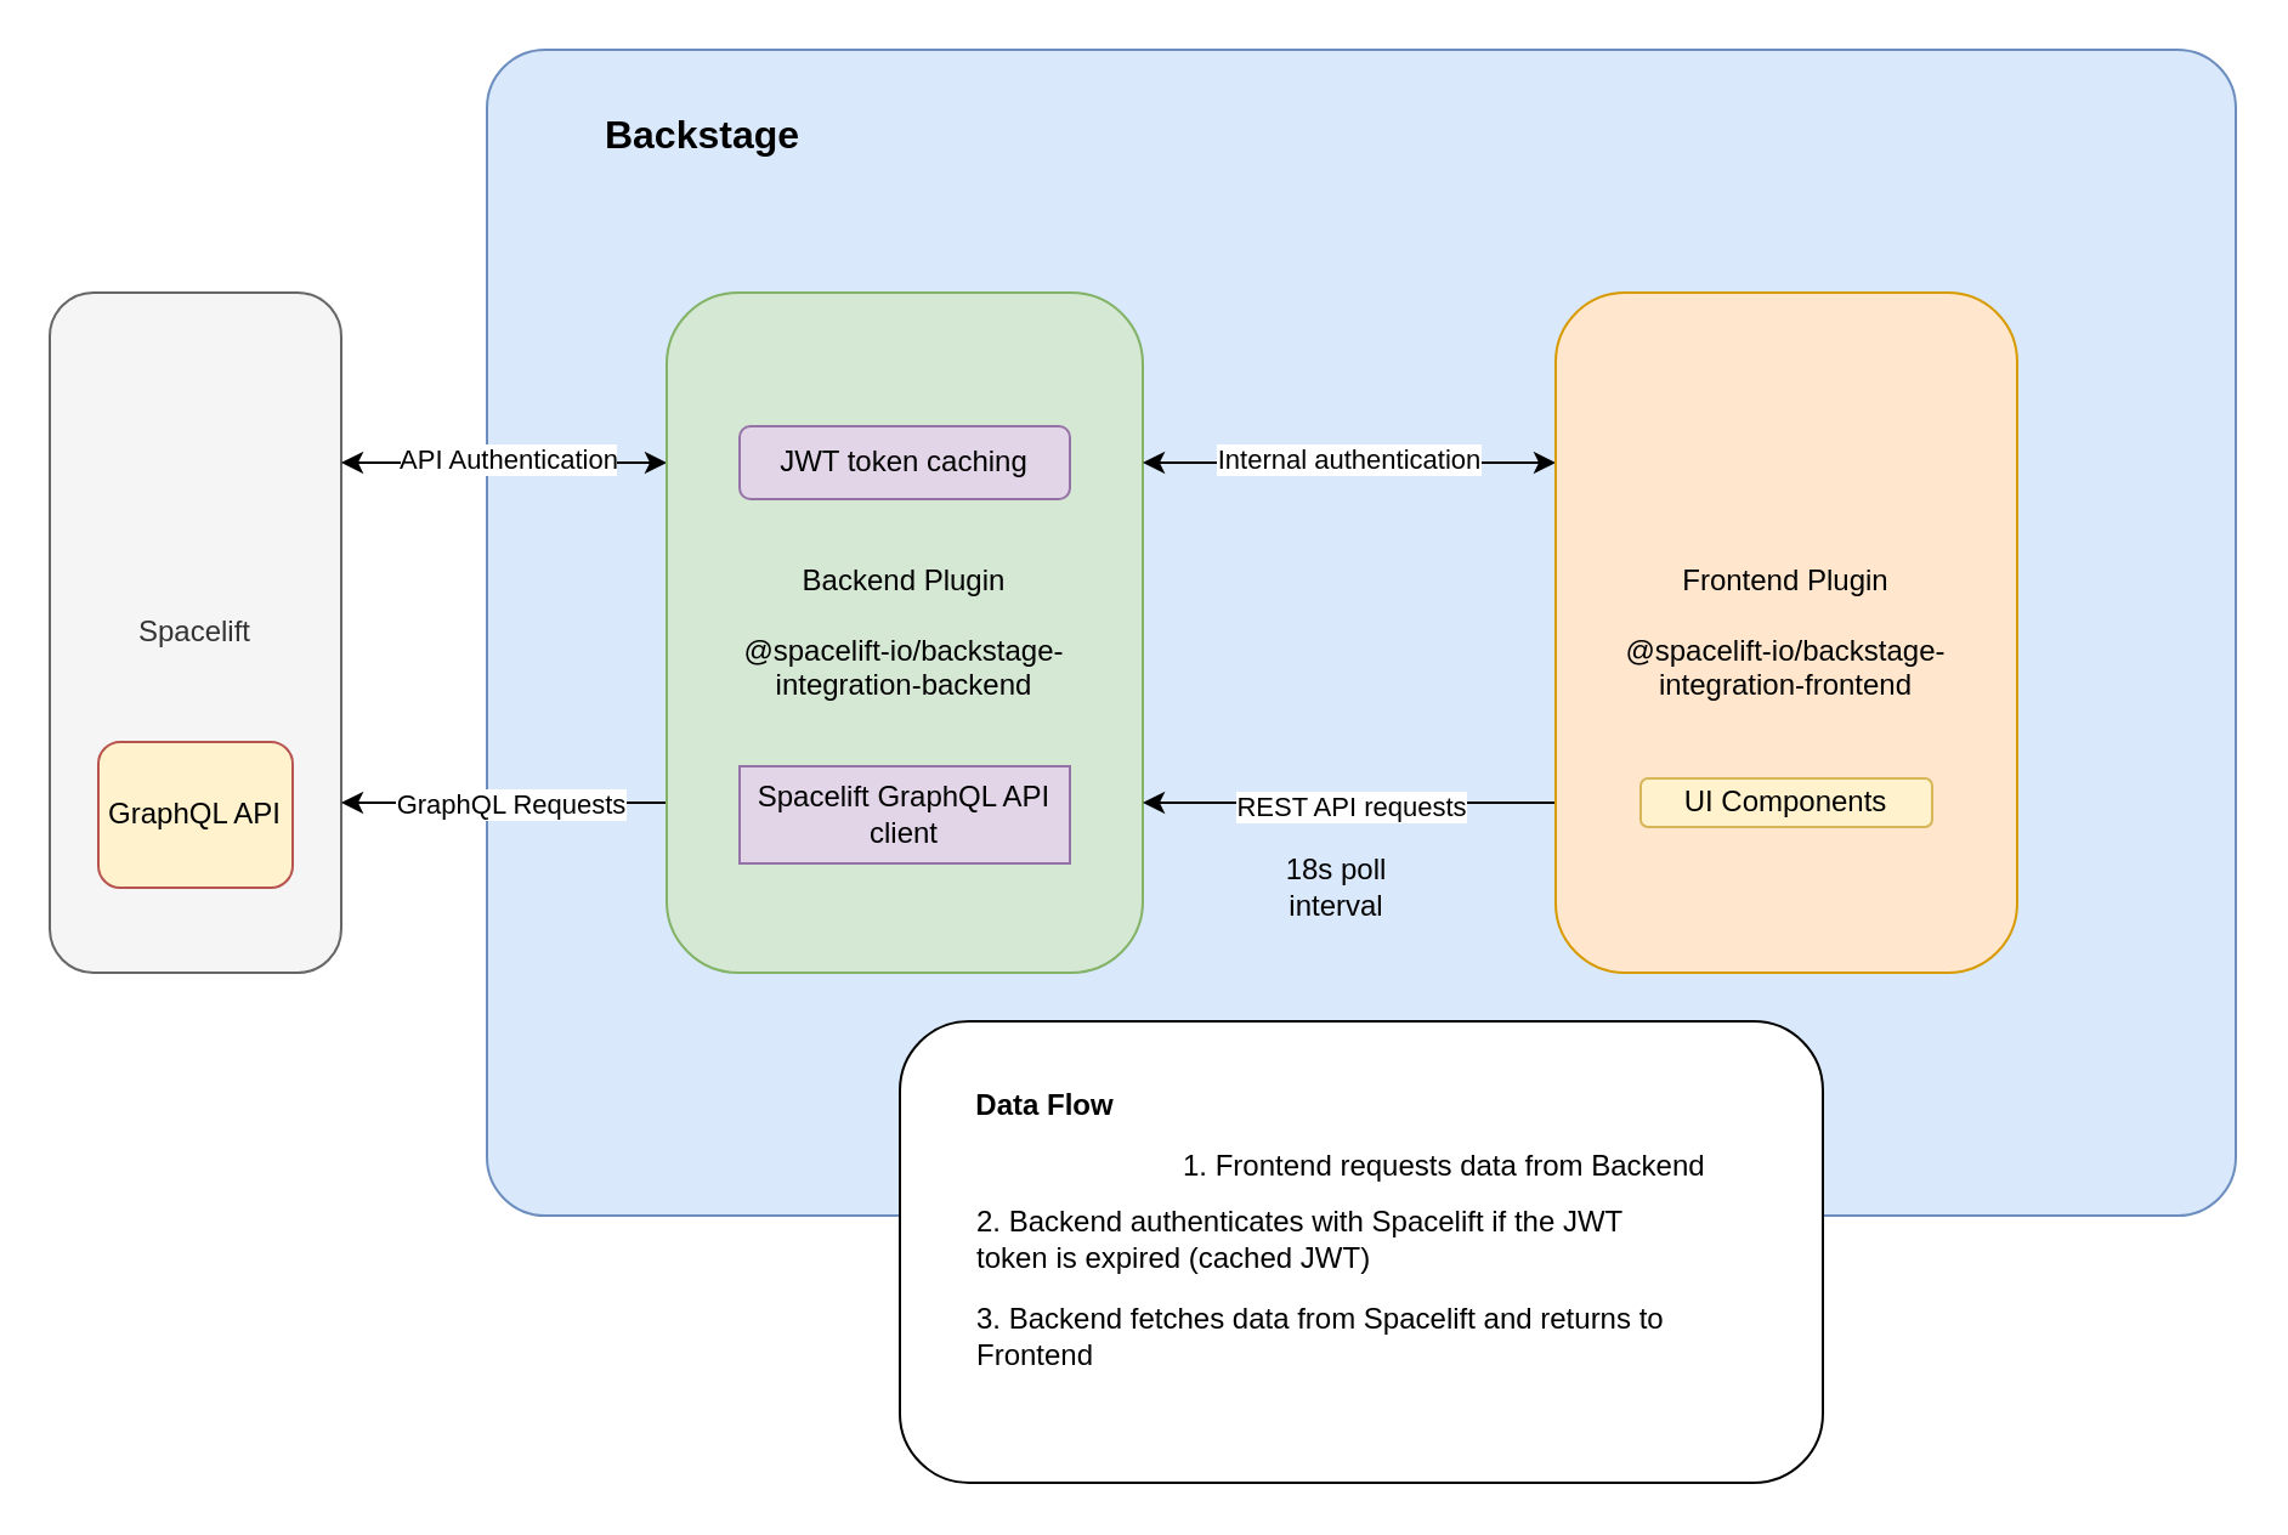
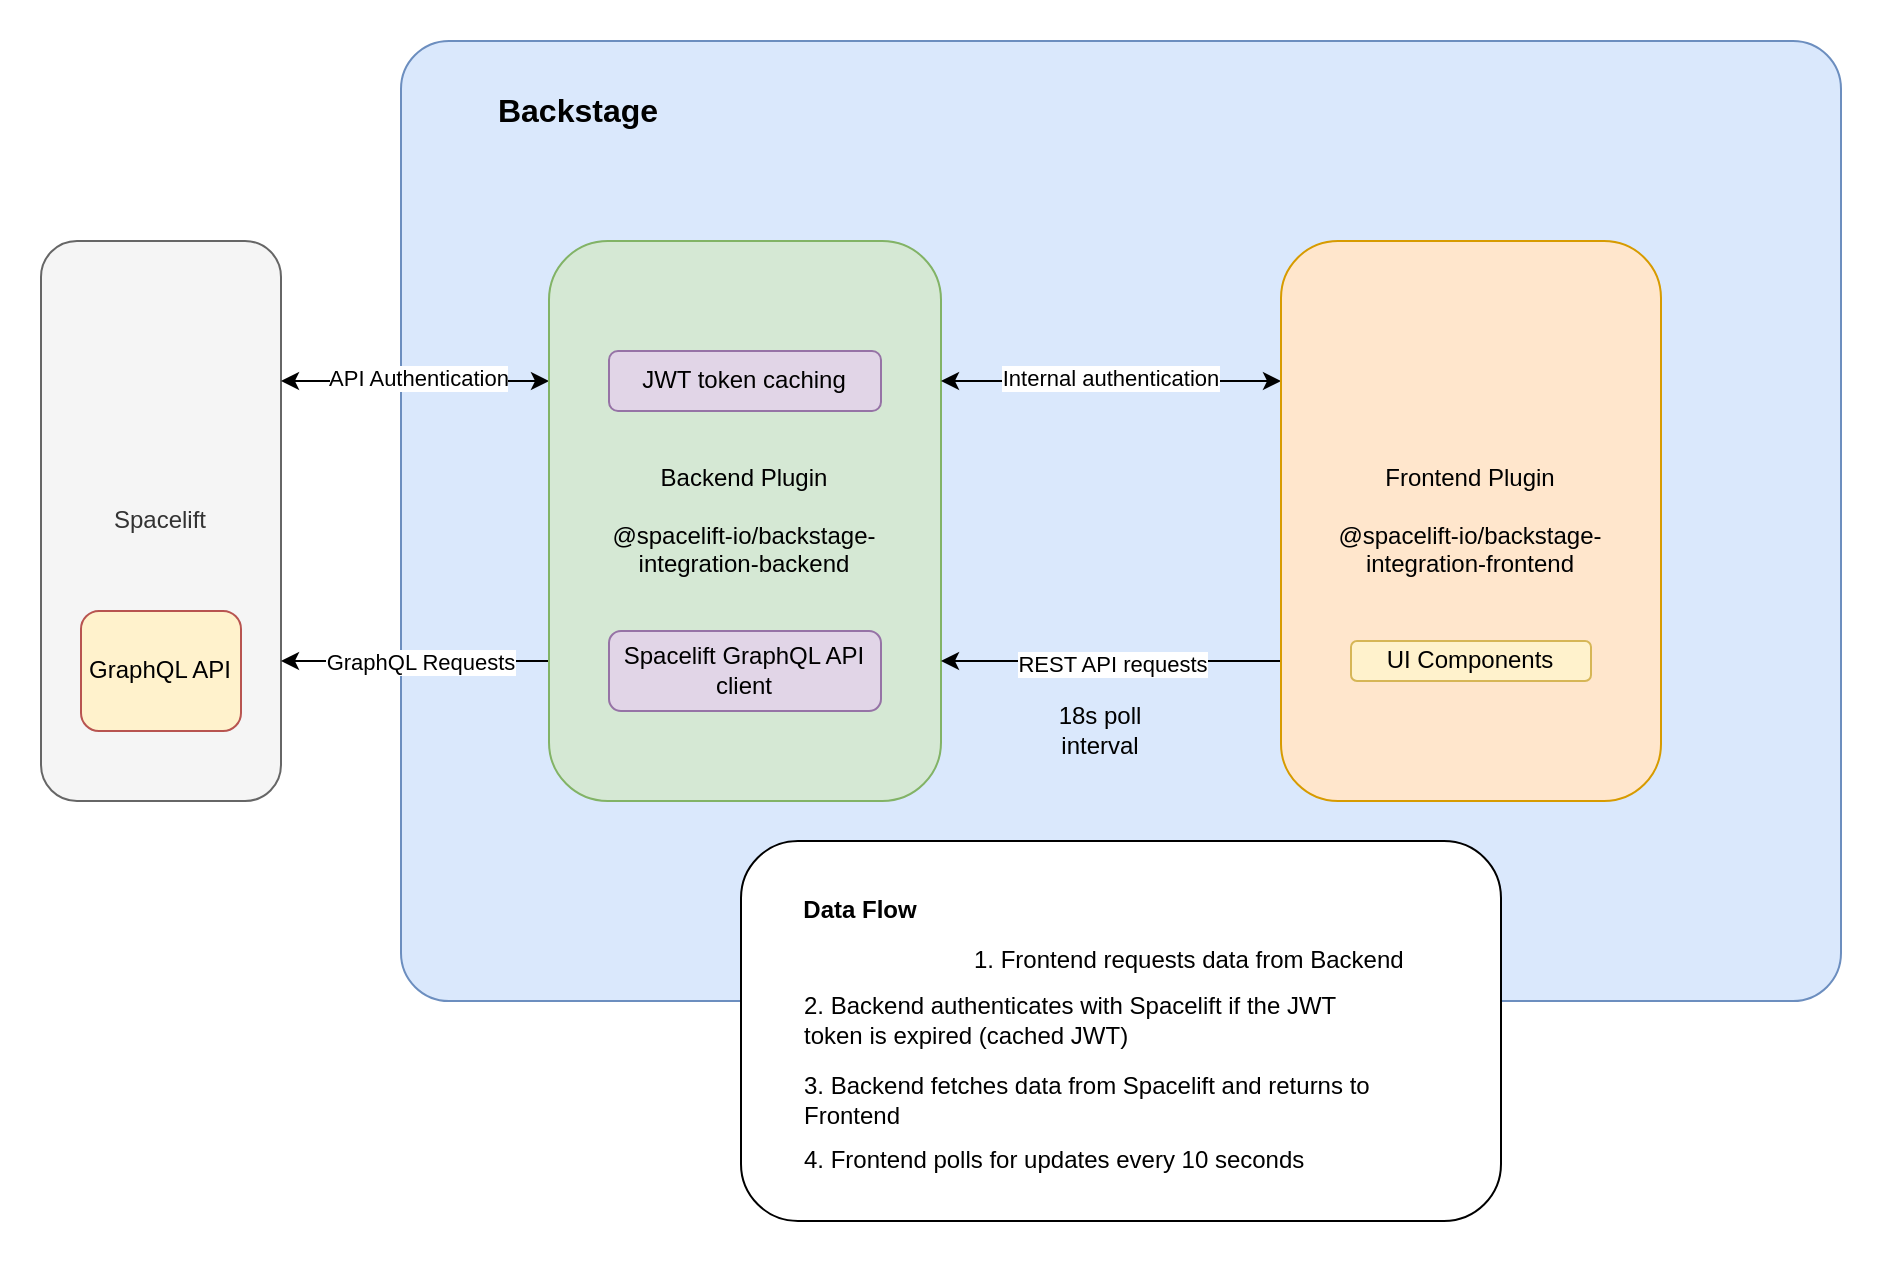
  <mxCell id="0" />
  <mxCell id="1" parent="0" />
  <mxCell id="2" value="Spacelift" style="rounded=1;whiteSpace=wrap;html=1;fillColor=#f5f5f5;strokeColor=#666666;fontColor=#333333;" parent="1" vertex="1"><mxGeometry x="20" y="120" width="120" height="280" as="geometry" /></mxCell>
  <mxCell id="3" value="" style="rounded=1;whiteSpace=wrap;html=1;arcSize=5;fillColor=#dae8fc;strokeColor=#6c8ebf;" parent="1" vertex="1"><mxGeometry x="200" y="20" width="720" height="480" as="geometry" /></mxCell>
  <mxCell id="4" style="edgeStyle=none;html=1;exitX=0;exitY=0.25;exitDx=0;exitDy=0;entryX=1;entryY=0.25;entryDx=0;entryDy=0;startArrow=classic;startFill=1;" parent="1" source="8" target="2" edge="1"><mxGeometry relative="1" as="geometry" /></mxCell>
  <mxCell id="5" value="API Authentication" style="edgeLabel;html=1;align=center;verticalAlign=middle;resizable=0;points=[];fontStyle=0" parent="4" vertex="1" connectable="0"><mxGeometry x="-0.015" y="-2" relative="1" as="geometry"><mxPoint as="offset" /></mxGeometry></mxCell>
  <mxCell id="6" style="edgeStyle=orthogonalEdgeStyle;rounded=0;html=1;exitX=0;exitY=0.75;exitDx=0;exitDy=0;entryX=1;entryY=0.75;entryDx=0;entryDy=0;fontStyle=0" parent="1" source="8" target="2" edge="1"><mxGeometry relative="1" as="geometry" /></mxCell>
  <mxCell id="7" value="GraphQL Requests" style="edgeLabel;html=1;align=center;verticalAlign=middle;resizable=0;points=[];fontStyle=0" parent="6" vertex="1" connectable="0"><mxGeometry x="-0.03" relative="1" as="geometry"><mxPoint as="offset" /></mxGeometry></mxCell>
  <mxCell id="8" value="Backend Plugin&lt;br&gt;&lt;br&gt;@spacelift-io/backstage-&lt;br&gt;integration-backend" style="rounded=1;whiteSpace=wrap;html=1;fillColor=#d5e8d4;strokeColor=#82b366;" parent="1" vertex="1"><mxGeometry x="274" y="120" width="196" height="280" as="geometry" /></mxCell>
  <mxCell id="9" style="html=1;exitX=0;exitY=0.25;exitDx=0;exitDy=0;entryX=1;entryY=0.25;entryDx=0;entryDy=0;startArrow=classic;startFill=1;rounded=0;" parent="1" source="13" target="8" edge="1"><mxGeometry relative="1" as="geometry" /></mxCell>
  <mxCell id="10" value="Internal authentication" style="edgeLabel;html=1;align=center;verticalAlign=middle;resizable=0;points=[];fontStyle=0" parent="9" vertex="1" connectable="0"><mxGeometry x="0.01" y="-2" relative="1" as="geometry"><mxPoint as="offset" /></mxGeometry></mxCell>
  <mxCell id="11" style="edgeStyle=orthogonalEdgeStyle;rounded=0;html=1;exitX=0;exitY=0.75;exitDx=0;exitDy=0;entryX=1;entryY=0.75;entryDx=0;entryDy=0;" parent="1" source="13" target="8" edge="1"><mxGeometry relative="1" as="geometry" /></mxCell>
  <mxCell id="12" value="REST API requests" style="edgeLabel;html=1;align=center;verticalAlign=middle;resizable=0;points=[];fontStyle=0" parent="11" vertex="1" connectable="0"><mxGeometry x="-0.0" y="1" relative="1" as="geometry"><mxPoint as="offset" /></mxGeometry></mxCell>
  <mxCell id="13" value="Frontend Plugin&#10;&#10;@spacelift-io/backstage-integration-frontend" style="rounded=1;whiteSpace=wrap;html=1;fillColor=#ffe6cc;strokeColor=#d79b00;" parent="1" vertex="1"><mxGeometry x="640" y="120" width="190" height="280" as="geometry" /></mxCell>
  <mxCell id="14" value="Backstage" style="text;html=1;align=center;verticalAlign=middle;whiteSpace=wrap;rounded=0;fontSize=16;fontStyle=1" parent="1" vertex="1"><mxGeometry x="214" y="40" width="150" height="30" as="geometry" /></mxCell>
  <mxCell id="15" value="JWT token caching" style="rounded=1;whiteSpace=wrap;html=1;fillColor=#e1d5e7;strokeColor=#9673a6;" parent="1" vertex="1"><mxGeometry x="304" y="175" width="136" height="30" as="geometry" /></mxCell>
- <mxCell id="16" value="Spacelift GraphQL API client" style="whiteSpace=wrap;html=1;fillColor=#e1d5e7;strokeColor=#9673a6;rounded=0;" parent="1" vertex="1"><mxGeometry x="304" y="315" width="136" height="40" as="geometry" /></mxCell>
+ <mxCell id="16" value="Spacelift GraphQL API client" style="rounded=1;whiteSpace=wrap;html=1;fillColor=#e1d5e7;strokeColor=#9673a6;" parent="1" vertex="1"><mxGeometry x="304" y="315" width="136" height="40" as="geometry" /></mxCell>
  <mxCell id="17" value="UI Components" style="rounded=1;whiteSpace=wrap;html=1;fillColor=#fff2cc;strokeColor=#d6b656;" parent="1" vertex="1"><mxGeometry x="675" y="320" width="120" height="20" as="geometry" /></mxCell>
  <mxCell id="18" value="GraphQL API" style="rounded=1;whiteSpace=wrap;html=1;fillColor=#fff2cc;strokeColor=#b85450;" parent="1" vertex="1"><mxGeometry x="40" y="305" width="80" height="60" as="geometry" /></mxCell>
  <mxCell id="19" value="" style="rounded=1;whiteSpace=wrap;html=1;" vertex="1" parent="1"><mxGeometry x="370" y="420" width="380" height="190" as="geometry" /></mxCell>
  <mxCell id="20" value="Data Flow" style="text;html=1;align=center;verticalAlign=middle;whiteSpace=wrap;rounded=0;fontStyle=1" parent="1" vertex="1"><mxGeometry x="400" y="440" width="60" height="30" as="geometry" /></mxCell>
  <mxCell id="21" value="1. Frontend requests data from Backend" style="text;html=1;align=left;verticalAlign=middle;whiteSpace=wrap;rounded=0;" parent="1" vertex="1"><mxGeometry x="485" y="470" width="230" height="20" as="geometry" /></mxCell>
  <mxCell id="22" value="2. Backend authenticates with Spacelift if the JWT token is expired (cached JWT)" style="text;html=1;align=left;verticalAlign=middle;whiteSpace=wrap;rounded=0;" parent="1" vertex="1"><mxGeometry x="400" y="500" width="300" height="20" as="geometry" /></mxCell>
  <mxCell id="23" value="3. Backend fetches data from Spacelift and returns to Frontend" style="text;html=1;align=left;verticalAlign=middle;whiteSpace=wrap;rounded=0;" parent="1" vertex="1"><mxGeometry x="400" y="540" width="320" height="20" as="geometry" /></mxCell>
+ <mxCell id="24" value="4. Frontend polls for updates every 10 seconds" style="text;html=1;align=left;verticalAlign=middle;whiteSpace=wrap;rounded=0;" parent="1" vertex="1"><mxGeometry x="400" y="570" width="300" height="20" as="geometry" /></mxCell>
  <mxCell id="25" value="18s poll interval" style="text;html=1;align=center;verticalAlign=middle;whiteSpace=wrap;rounded=0;" parent="1" vertex="1"><mxGeometry x="510" y="350" width="80" height="30" as="geometry" /></mxCell>
